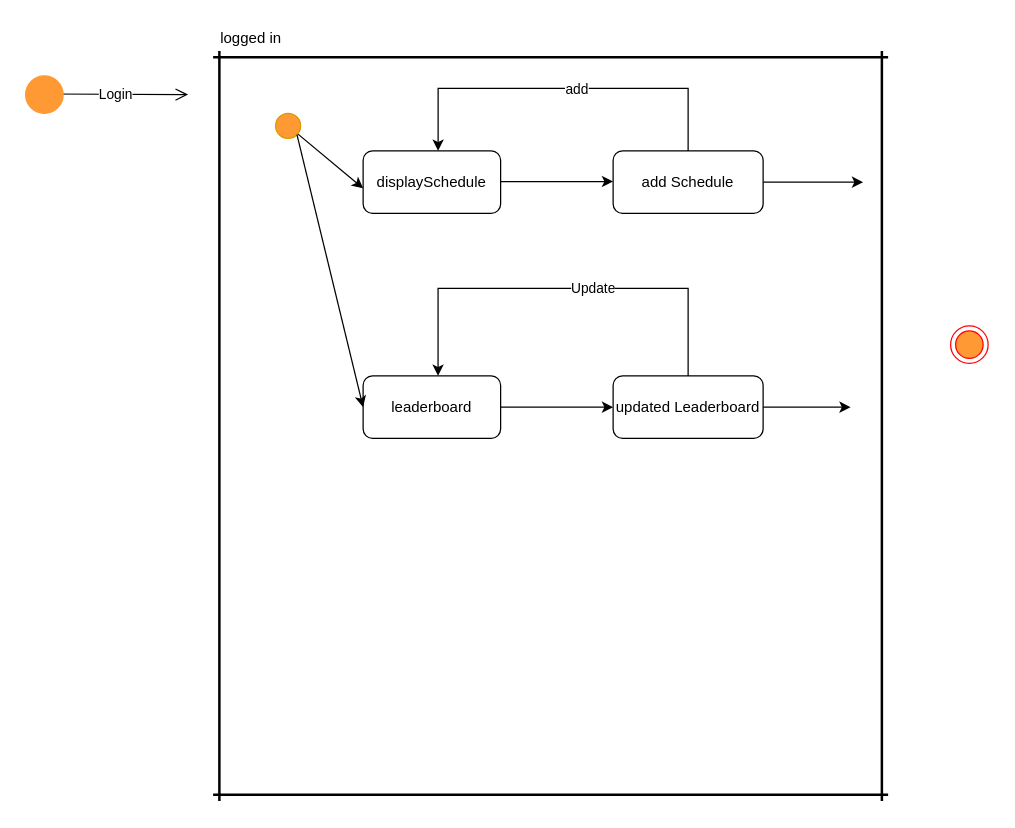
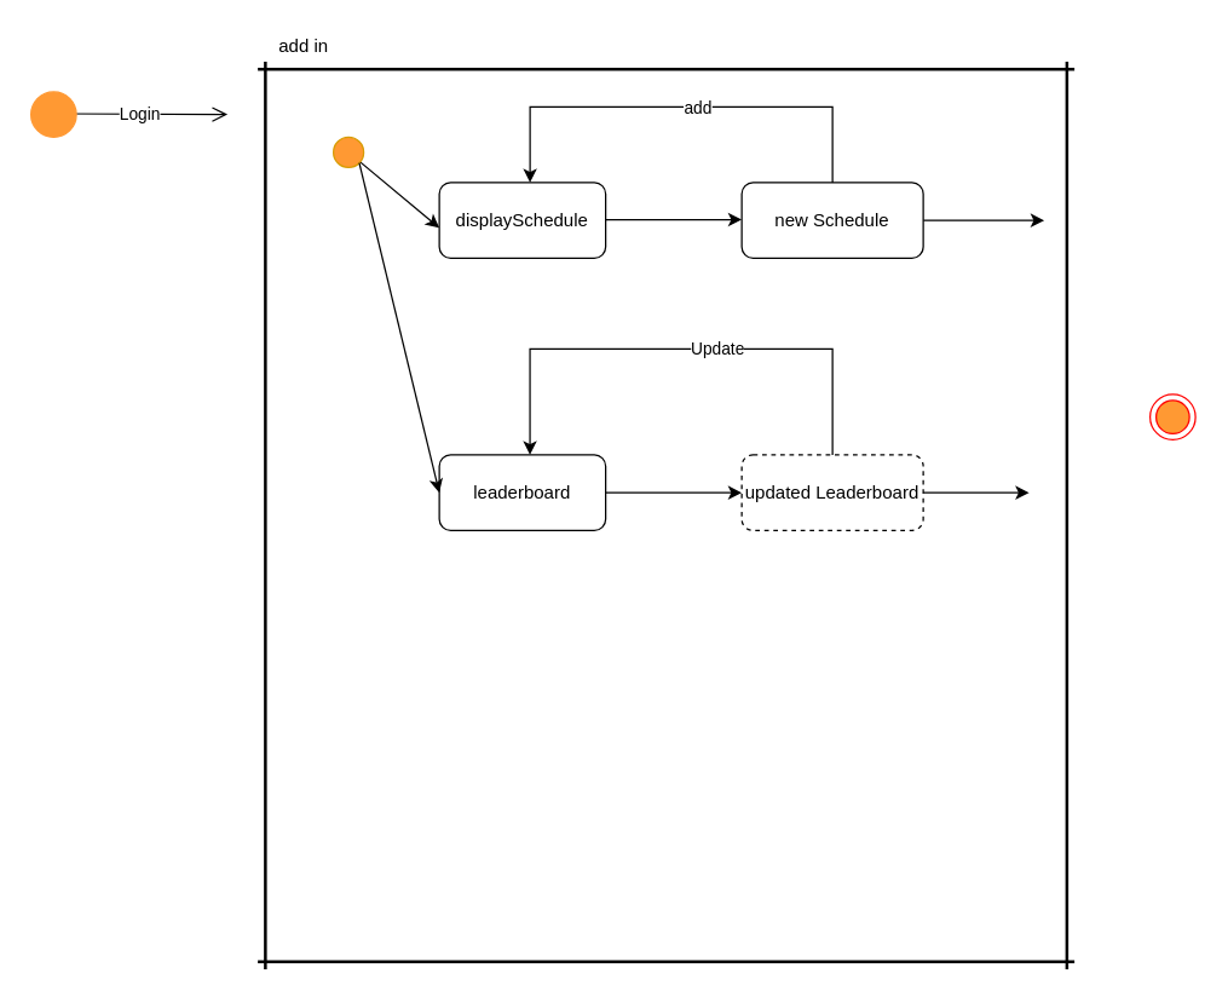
  <mxCell id="0" />
  <mxCell id="1" parent="0" />
  <mxCell id="2" value="" style="ellipse;html=1;shape=endState;fillColor=#FF9933;strokeColor=#ff0000;" vertex="1" parent="1"><mxGeometry x="760" y="260" width="30" height="30" as="geometry" /></mxCell>
  <mxCell id="3" value="" style="endArrow=open;startArrow=none;endFill=0;startFill=0;endSize=8;html=1;verticalAlign=bottom;labelBackgroundColor=none;strokeWidth=1;rounded=0;" edge="1" parent="1"><mxGeometry width="160" relative="1" as="geometry"><mxPoint x="40" y="74.5" as="sourcePoint" /><mxPoint x="150" y="75" as="targetPoint" /></mxGeometry></mxCell>
  <mxCell id="4" value="Login" style="edgeLabel;html=1;align=center;verticalAlign=middle;resizable=0;points=[];" vertex="1" connectable="0" parent="3"><mxGeometry x="0.3" y="2" relative="1" as="geometry"><mxPoint x="-21" y="2" as="offset" /></mxGeometry></mxCell>
  <mxCell id="5" value="" style="ellipse;fillColor=#FF9933;strokeColor=#FF9933;" vertex="1" parent="1"><mxGeometry x="20" y="60" width="30" height="30" as="geometry" /></mxCell>
  <mxCell id="6" value="" style="endArrow=classic;html=1;rounded=0;" edge="1" parent="1"><mxGeometry width="50" height="50" relative="1" as="geometry"><mxPoint x="230" y="100" as="sourcePoint" /><mxPoint x="290" y="150" as="targetPoint" /></mxGeometry></mxCell>
  <mxCell id="7" value="" style="ellipse;fillColor=#FF9933;strokeColor=#d79b00;" vertex="1" parent="1"><mxGeometry x="220" y="90" width="20" height="20" as="geometry" /></mxCell>
  <mxCell id="8" value="displaySchedule" style="rounded=1;whiteSpace=wrap;html=1;" vertex="1" parent="1"><mxGeometry x="290" y="120" width="110" height="50" as="geometry" /></mxCell>
  <mxCell id="9" value="" style="endArrow=classic;html=1;rounded=0;" edge="1" parent="1"><mxGeometry width="50" height="50" relative="1" as="geometry"><mxPoint x="400" y="144.5" as="sourcePoint" /><mxPoint x="490" y="144.5" as="targetPoint" /></mxGeometry></mxCell>
  <mxCell id="10" value="" style="edgeStyle=elbowEdgeStyle;elbow=vertical;endArrow=classic;html=1;rounded=0;" edge="1" parent="1"><mxGeometry width="50" height="50" relative="1" as="geometry"><mxPoint x="550" y="130" as="sourcePoint" /><mxPoint x="350" y="120" as="targetPoint" /><Array as="points"><mxPoint x="450" y="70" /></Array></mxGeometry></mxCell>
  <mxCell id="11" value="add" style="edgeLabel;html=1;align=center;verticalAlign=middle;resizable=0;points=[];" vertex="1" connectable="0" parent="10"><mxGeometry x="-0.117" y="1" relative="1" as="geometry"><mxPoint x="-13" y="-1" as="offset" /></mxGeometry></mxCell>
  <mxCell id="12" style="edgeStyle=orthogonalEdgeStyle;rounded=0;orthogonalLoop=1;jettySize=auto;html=1;" edge="1" parent="1" source="13"><mxGeometry relative="1" as="geometry"><mxPoint x="690" y="145" as="targetPoint" /></mxGeometry></mxCell>
- <mxCell id="13" value="&lt;span style=&quot;white-space: pre&quot;&gt;add Schedule&lt;/span&gt;" style="rounded=1;whiteSpace=wrap;html=1;" vertex="1" parent="1"><mxGeometry x="490" y="120" width="120" height="50" as="geometry" /></mxCell>
+ <mxCell id="13" value="&lt;span style=&quot;white-space: pre&quot;&gt;new Schedule&lt;/span&gt;" style="rounded=1;whiteSpace=wrap;html=1;" vertex="1" parent="1"><mxGeometry x="490" y="120" width="120" height="50" as="geometry" /></mxCell>
  <mxCell id="14" value="leaderboard&lt;span style=&quot;color: rgba(0 , 0 , 0 , 0) ; font-family: monospace ; font-size: 0px&quot;&gt;%3CmxGraphModel%3E%3Croot%3E%3CmxCell%20id%3D%220%22%2F%3E%3CmxCell%20id%3D%221%22%20parent%3D%220%22%2F%3E%3CmxCell%20id%3D%222%22%20value%3D%22displaySchedule%22%20style%3D%22rounded%3D1%3BwhiteSpace%3Dwrap%3Bhtml%3D1%3B%22%20vertex%3D%221%22%20parent%3D%221%22%3E%3CmxGeometry%20x%3D%22300%22%20y%3D%22120%22%20width%3D%22110%22%20height%3D%2250%22%20as%3D%22geometry%22%2F%3E%3C%2FmxCell%3E%3C%2Froot%3E%3C%2FmxGraphModel%3E&lt;/span&gt;" style="rounded=1;whiteSpace=wrap;html=1;" vertex="1" parent="1"><mxGeometry x="290" y="300" width="110" height="50" as="geometry" /></mxCell>
  <mxCell id="15" value="" style="endArrow=classic;html=1;rounded=0;exitX=1;exitY=1;exitDx=0;exitDy=0;entryX=0;entryY=0.5;entryDx=0;entryDy=0;" edge="1" parent="1" source="7" target="14"><mxGeometry width="50" height="50" relative="1" as="geometry"><mxPoint x="230" y="130" as="sourcePoint" /><mxPoint x="290" y="230" as="targetPoint" /></mxGeometry></mxCell>
  <mxCell id="16" style="edgeStyle=orthogonalEdgeStyle;rounded=0;orthogonalLoop=1;jettySize=auto;html=1;" edge="1" parent="1" source="17"><mxGeometry relative="1" as="geometry"><mxPoint x="680" y="325" as="targetPoint" /></mxGeometry></mxCell>
- <mxCell id="17" value="&lt;span style=&quot;white-space: pre&quot;&gt;updated Leaderboard&lt;/span&gt;" style="rounded=1;whiteSpace=wrap;html=1;" vertex="1" parent="1"><mxGeometry x="490" y="300" width="120" height="50" as="geometry" /></mxCell>
+ <mxCell id="17" value="&lt;span style=&quot;white-space: pre&quot;&gt;updated Leaderboard&lt;/span&gt;" style="rounded=1;whiteSpace=wrap;html=1;dashed=1;" vertex="1" parent="1"><mxGeometry x="490" y="300" width="120" height="50" as="geometry" /></mxCell>
  <mxCell id="18" value="" style="endArrow=classic;html=1;rounded=0;exitX=1;exitY=0.5;exitDx=0;exitDy=0;entryX=0;entryY=0.5;entryDx=0;entryDy=0;" edge="1" parent="1" source="14" target="17"><mxGeometry width="50" height="50" relative="1" as="geometry"><mxPoint x="440" y="290" as="sourcePoint" /><mxPoint x="490" y="240" as="targetPoint" /></mxGeometry></mxCell>
  <mxCell id="19" value="" style="edgeStyle=elbowEdgeStyle;elbow=vertical;endArrow=classic;html=1;rounded=0;entryX=0.545;entryY=0;entryDx=0;entryDy=0;entryPerimeter=0;exitX=0.5;exitY=0;exitDx=0;exitDy=0;" edge="1" parent="1" source="17" target="14"><mxGeometry width="50" height="50" relative="1" as="geometry"><mxPoint x="550" y="260" as="sourcePoint" /><mxPoint x="350" y="260" as="targetPoint" /><Array as="points"><mxPoint x="450" y="230" /></Array></mxGeometry></mxCell>
  <mxCell id="20" value="Update" style="edgeLabel;html=1;align=center;verticalAlign=middle;resizable=0;points=[];" vertex="1" connectable="0" parent="19"><mxGeometry x="-0.311" y="-1" relative="1" as="geometry"><mxPoint x="-30" as="offset" /></mxGeometry></mxCell>
  <mxCell id="21" value="" style="line;strokeWidth=2;direction=south;html=1;fillColor=#FF9933;" vertex="1" parent="1"><mxGeometry x="170" y="40" width="10" height="600" as="geometry" /></mxCell>
  <mxCell id="22" value="" style="line;strokeWidth=2;html=1;fillColor=#FF9933;" vertex="1" parent="1"><mxGeometry x="170" y="630" width="540" height="10" as="geometry" /></mxCell>
  <mxCell id="23" value="" style="line;strokeWidth=2;html=1;fillColor=#FF9933;" vertex="1" parent="1"><mxGeometry x="170" y="40" width="540" height="10" as="geometry" /></mxCell>
  <mxCell id="24" value="" style="line;strokeWidth=2;direction=south;html=1;fillColor=#FF9933;" vertex="1" parent="1"><mxGeometry x="700" y="40" width="10" height="600" as="geometry" /></mxCell>
- <mxCell id="25" value="logged in&lt;br&gt;" style="text;html=1;align=center;verticalAlign=middle;resizable=0;points=[];autosize=1;strokeColor=none;fillColor=none;" vertex="1" parent="1"><mxGeometry x="170" y="20" width="60" height="20" as="geometry" /></mxCell>
+ <mxCell id="25" value="add in&lt;br&gt;" style="text;html=1;align=center;verticalAlign=middle;resizable=0;points=[];autosize=1;strokeColor=none;fillColor=none;" vertex="1" parent="1"><mxGeometry x="170" y="20" width="60" height="20" as="geometry" /></mxCell>
